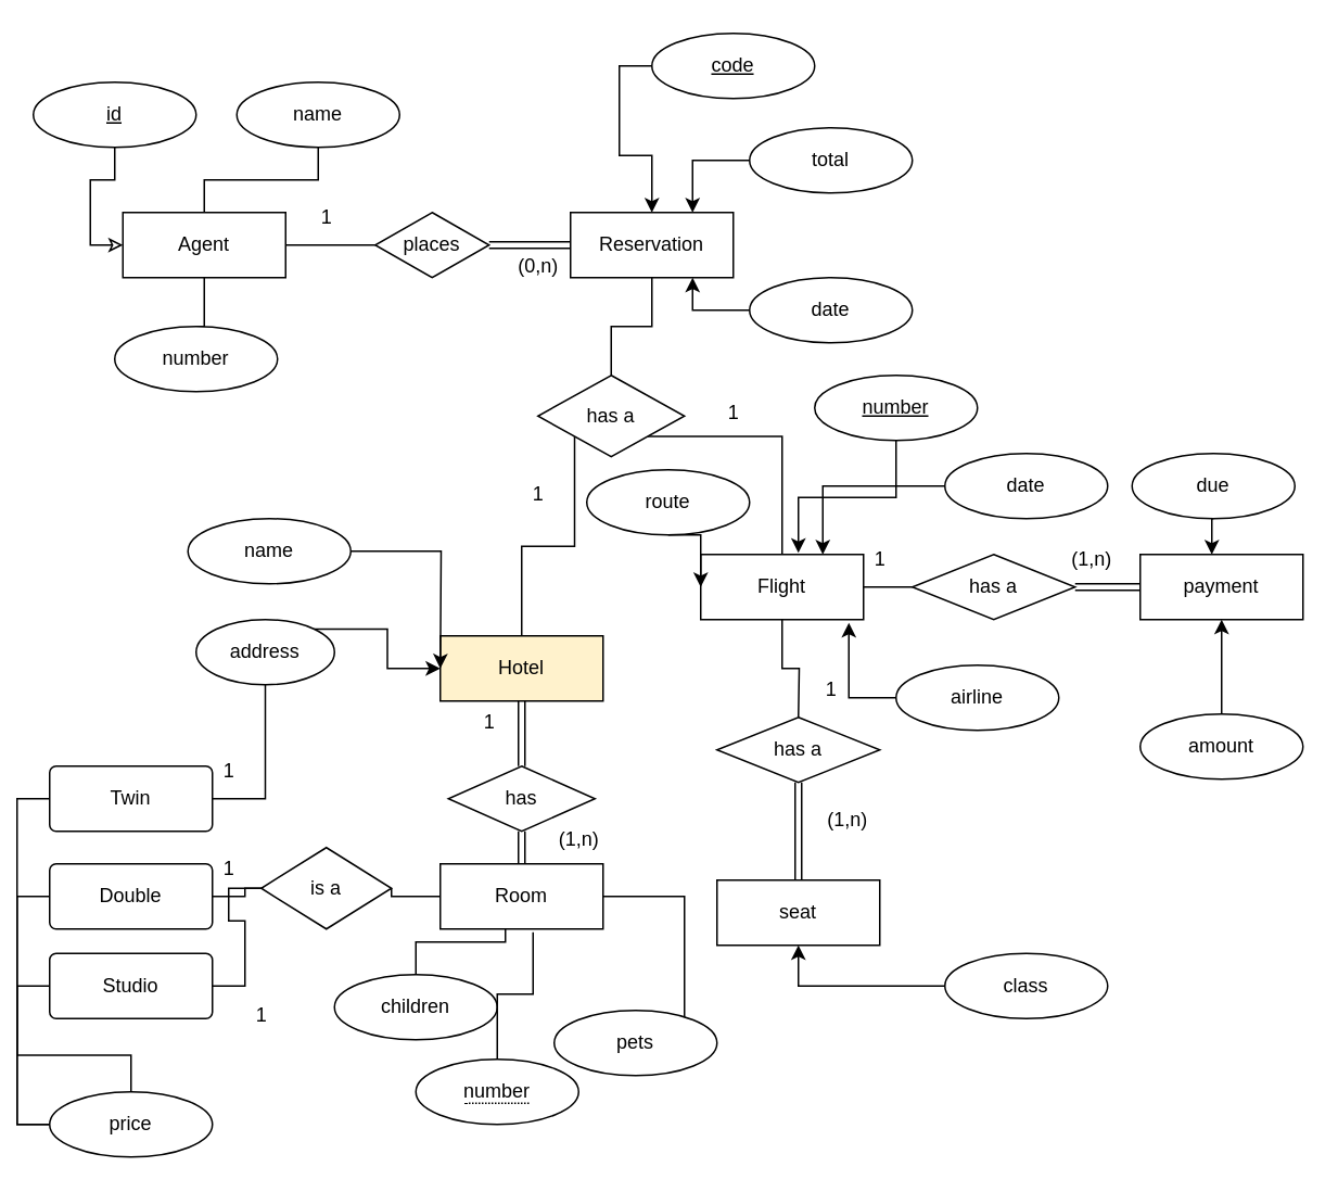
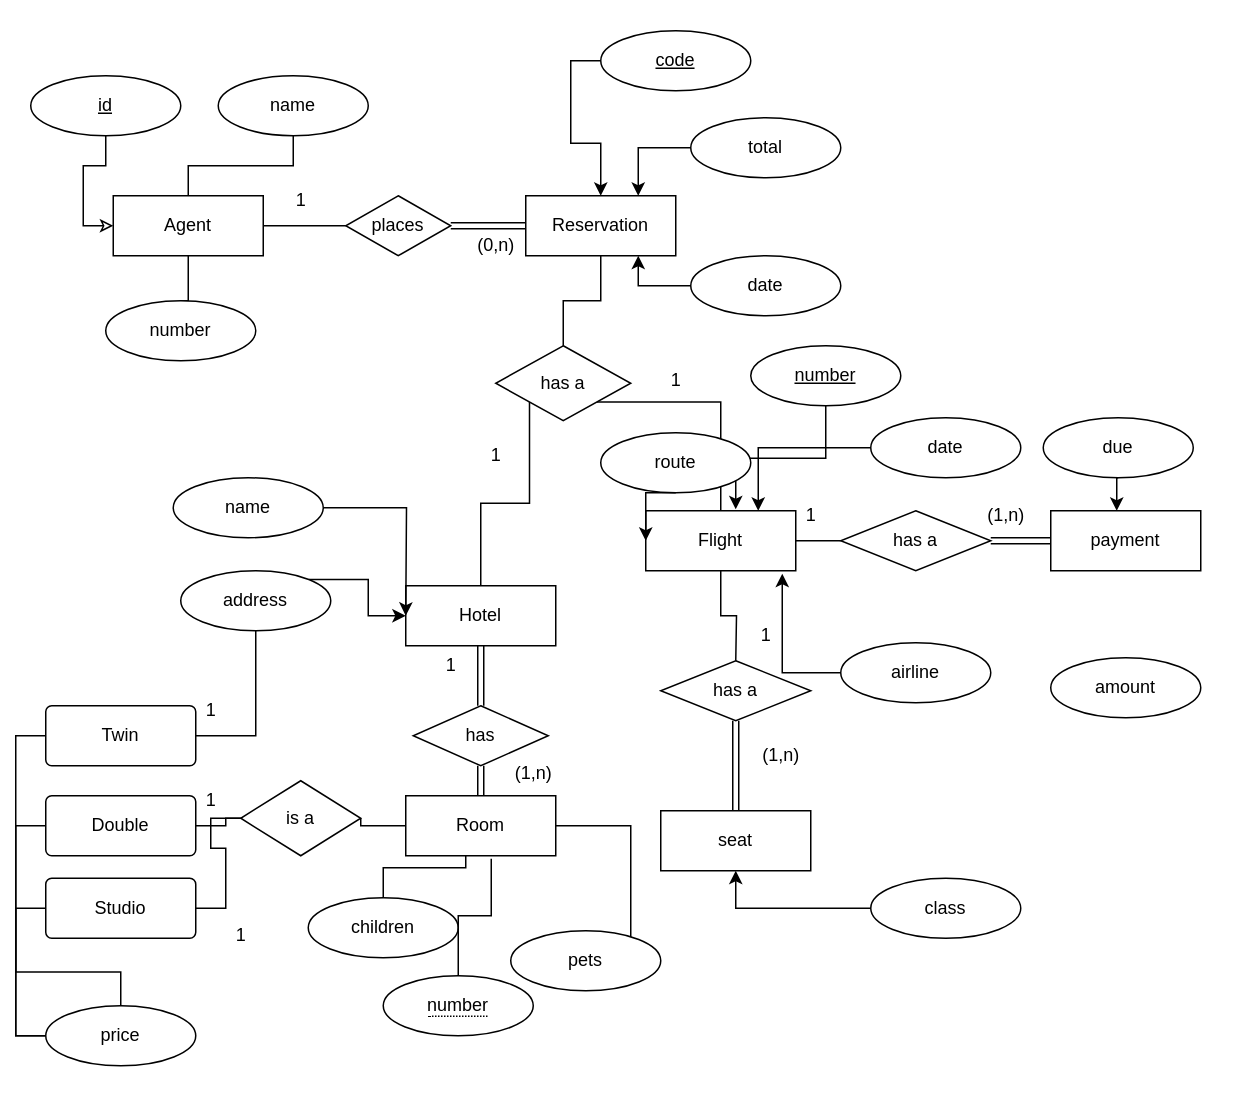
  <mxCell id="0" />
  <mxCell id="1" parent="0" />
  <mxCell id="2" style="edgeStyle=orthogonalEdgeStyle;rounded=0;orthogonalLoop=1;jettySize=auto;html=1;exitX=0.5;exitY=1;exitDx=0;exitDy=0;endArrow=none;endFill=0;" edge="1" parent="1" source="4"><mxGeometry relative="1" as="geometry"><mxPoint x="490" y="440" as="targetPoint" /></mxGeometry></mxCell>
  <mxCell id="3" style="edgeStyle=orthogonalEdgeStyle;rounded=0;orthogonalLoop=1;jettySize=auto;html=1;exitX=1;exitY=0.5;exitDx=0;exitDy=0;entryX=0;entryY=0.5;entryDx=0;entryDy=0;endArrow=none;endFill=0;" edge="1" parent="1" source="4" target="46"><mxGeometry relative="1" as="geometry" /></mxCell>
  <mxCell id="4" value="Flight" style="whiteSpace=wrap;html=1;align=center;" vertex="1" parent="1"><mxGeometry x="430" y="340" width="100" height="40" as="geometry" /></mxCell>
  <mxCell id="5" value="" style="edgeStyle=orthogonalEdgeStyle;rounded=0;orthogonalLoop=1;jettySize=auto;html=1;shape=link;" edge="1" parent="1" source="6" target="24"><mxGeometry relative="1" as="geometry" /></mxCell>
- <mxCell id="6" value="Hotel" style="whiteSpace=wrap;html=1;align=center;fillColor=#fff2cc;" vertex="1" parent="1"><mxGeometry x="270" y="390" width="100" height="40" as="geometry" /></mxCell>
+ <mxCell id="6" value="Hotel" style="whiteSpace=wrap;html=1;align=center;" vertex="1" parent="1"><mxGeometry x="270" y="390" width="100" height="40" as="geometry" /></mxCell>
  <mxCell id="7" style="edgeStyle=orthogonalEdgeStyle;rounded=0;orthogonalLoop=1;jettySize=auto;html=1;exitX=0.5;exitY=1;exitDx=0;exitDy=0;entryX=0.5;entryY=0;entryDx=0;entryDy=0;endArrow=none;endFill=0;" edge="1" parent="1" source="8" target="36"><mxGeometry relative="1" as="geometry" /></mxCell>
  <mxCell id="8" value="Reservation" style="whiteSpace=wrap;html=1;align=center;" vertex="1" parent="1"><mxGeometry x="350" y="130" width="100" height="40" as="geometry" /></mxCell>
  <mxCell id="9" style="edgeStyle=orthogonalEdgeStyle;rounded=0;orthogonalLoop=1;jettySize=auto;html=1;exitX=1;exitY=0.5;exitDx=0;exitDy=0;entryX=0;entryY=0.5;entryDx=0;entryDy=0;endArrow=none;endFill=0;" edge="1" parent="1" source="10" target="31"><mxGeometry relative="1" as="geometry" /></mxCell>
  <mxCell id="10" value="Agent" style="whiteSpace=wrap;html=1;align=center;" vertex="1" parent="1"><mxGeometry x="75" y="130" width="100" height="40" as="geometry" /></mxCell>
  <mxCell id="11" style="edgeStyle=orthogonalEdgeStyle;rounded=0;orthogonalLoop=1;jettySize=auto;html=1;exitX=0;exitY=0.5;exitDx=0;exitDy=0;entryX=1;entryY=0.5;entryDx=0;entryDy=0;endArrow=none;endFill=0;" edge="1" parent="1" source="12" target="22"><mxGeometry relative="1" as="geometry" /></mxCell>
  <mxCell id="12" value="Room" style="whiteSpace=wrap;html=1;align=center;" vertex="1" parent="1"><mxGeometry x="270" y="530" width="100" height="40" as="geometry" /></mxCell>
  <mxCell id="13" style="edgeStyle=orthogonalEdgeStyle;rounded=0;orthogonalLoop=1;jettySize=auto;html=1;exitX=1;exitY=0.5;exitDx=0;exitDy=0;endArrow=none;endFill=0;" edge="1" parent="1" source="15" target="65"><mxGeometry relative="1" as="geometry" /></mxCell>
  <mxCell id="14" style="edgeStyle=orthogonalEdgeStyle;rounded=0;orthogonalLoop=1;jettySize=auto;html=1;exitX=0;exitY=0.5;exitDx=0;exitDy=0;entryX=0;entryY=0.5;entryDx=0;entryDy=0;endArrow=none;endFill=0;" edge="1" parent="1" source="15" target="55"><mxGeometry relative="1" as="geometry" /></mxCell>
  <mxCell id="15" value="Twin" style="rounded=1;arcSize=10;whiteSpace=wrap;html=1;align=center;" vertex="1" parent="1"><mxGeometry x="30" y="470" width="100" height="40" as="geometry" /></mxCell>
  <mxCell id="16" style="edgeStyle=orthogonalEdgeStyle;rounded=0;orthogonalLoop=1;jettySize=auto;html=1;exitX=1;exitY=0.5;exitDx=0;exitDy=0;endArrow=none;endFill=0;" edge="1" parent="1" source="18" target="22"><mxGeometry relative="1" as="geometry" /></mxCell>
  <mxCell id="17" style="edgeStyle=orthogonalEdgeStyle;rounded=0;orthogonalLoop=1;jettySize=auto;html=1;exitX=0;exitY=0.5;exitDx=0;exitDy=0;entryX=0;entryY=0.5;entryDx=0;entryDy=0;endArrow=none;endFill=0;" edge="1" parent="1" source="18" target="55"><mxGeometry relative="1" as="geometry" /></mxCell>
  <mxCell id="18" value="Double" style="rounded=1;arcSize=10;whiteSpace=wrap;html=1;align=center;" vertex="1" parent="1"><mxGeometry x="30" y="530" width="100" height="40" as="geometry" /></mxCell>
  <mxCell id="19" style="edgeStyle=orthogonalEdgeStyle;rounded=0;orthogonalLoop=1;jettySize=auto;html=1;exitX=1;exitY=0.5;exitDx=0;exitDy=0;entryX=0;entryY=0.5;entryDx=0;entryDy=0;endArrow=none;endFill=0;" edge="1" parent="1" source="21" target="22"><mxGeometry relative="1" as="geometry" /></mxCell>
  <mxCell id="20" style="edgeStyle=orthogonalEdgeStyle;rounded=0;orthogonalLoop=1;jettySize=auto;html=1;exitX=0;exitY=0.5;exitDx=0;exitDy=0;entryX=0.5;entryY=0;entryDx=0;entryDy=0;endArrow=none;endFill=0;" edge="1" parent="1" source="21" target="55"><mxGeometry relative="1" as="geometry" /></mxCell>
  <mxCell id="21" value="Studio" style="rounded=1;arcSize=10;whiteSpace=wrap;html=1;align=center;" vertex="1" parent="1"><mxGeometry x="30" y="585" width="100" height="40" as="geometry" /></mxCell>
  <mxCell id="22" value="is a" style="shape=rhombus;perimeter=rhombusPerimeter;whiteSpace=wrap;html=1;align=center;" vertex="1" parent="1"><mxGeometry x="160" y="520" width="80" height="50" as="geometry" /></mxCell>
  <mxCell id="23" style="edgeStyle=orthogonalEdgeStyle;rounded=0;orthogonalLoop=1;jettySize=auto;html=1;exitX=0.5;exitY=1;exitDx=0;exitDy=0;entryX=0.5;entryY=0;entryDx=0;entryDy=0;shape=link;" edge="1" parent="1" source="24" target="12"><mxGeometry relative="1" as="geometry" /></mxCell>
  <mxCell id="24" value="has" style="shape=rhombus;perimeter=rhombusPerimeter;whiteSpace=wrap;html=1;align=center;" vertex="1" parent="1"><mxGeometry x="275" y="470" width="90" height="40" as="geometry" /></mxCell>
  <mxCell id="25" value="1" style="text;html=1;align=center;verticalAlign=middle;resizable=0;points=[];autosize=1;strokeColor=none;fillColor=none;" vertex="1" parent="1"><mxGeometry x="285" y="428" width="30" height="30" as="geometry" /></mxCell>
  <mxCell id="26" value="(1,n)" style="text;html=1;align=center;verticalAlign=middle;resizable=0;points=[];autosize=1;strokeColor=none;fillColor=none;" vertex="1" parent="1"><mxGeometry x="330" y="500" width="50" height="30" as="geometry" /></mxCell>
  <mxCell id="27" value="1" style="text;html=1;align=center;verticalAlign=middle;resizable=0;points=[];autosize=1;strokeColor=none;fillColor=none;" vertex="1" parent="1"><mxGeometry x="125" y="458" width="30" height="30" as="geometry" /></mxCell>
  <mxCell id="28" value="1" style="text;html=1;align=center;verticalAlign=middle;resizable=0;points=[];autosize=1;strokeColor=none;fillColor=none;" vertex="1" parent="1"><mxGeometry x="145" y="608" width="30" height="30" as="geometry" /></mxCell>
  <mxCell id="29" value="1" style="text;html=1;align=center;verticalAlign=middle;resizable=0;points=[];autosize=1;strokeColor=none;fillColor=none;" vertex="1" parent="1"><mxGeometry x="125" y="518" width="30" height="30" as="geometry" /></mxCell>
  <mxCell id="30" style="edgeStyle=orthogonalEdgeStyle;rounded=0;orthogonalLoop=1;jettySize=auto;html=1;exitX=1;exitY=0.5;exitDx=0;exitDy=0;entryX=0;entryY=0.5;entryDx=0;entryDy=0;shape=link;" edge="1" parent="1" source="31" target="8"><mxGeometry relative="1" as="geometry" /></mxCell>
  <mxCell id="31" value="places" style="shape=rhombus;perimeter=rhombusPerimeter;whiteSpace=wrap;html=1;align=center;" vertex="1" parent="1"><mxGeometry x="230" y="130" width="70" height="40" as="geometry" /></mxCell>
  <mxCell id="32" value="1" style="text;html=1;align=center;verticalAlign=middle;resizable=0;points=[];autosize=1;strokeColor=none;fillColor=none;" vertex="1" parent="1"><mxGeometry x="185" y="118" width="30" height="30" as="geometry" /></mxCell>
  <mxCell id="33" value="(0,n)" style="text;html=1;align=center;verticalAlign=middle;resizable=0;points=[];autosize=1;strokeColor=none;fillColor=none;" vertex="1" parent="1"><mxGeometry x="305" y="148" width="50" height="30" as="geometry" /></mxCell>
  <mxCell id="34" style="edgeStyle=orthogonalEdgeStyle;rounded=0;orthogonalLoop=1;jettySize=auto;html=1;exitX=0;exitY=1;exitDx=0;exitDy=0;entryX=0.5;entryY=0;entryDx=0;entryDy=0;endArrow=none;endFill=0;" edge="1" parent="1" source="36" target="6"><mxGeometry relative="1" as="geometry" /></mxCell>
  <mxCell id="35" style="edgeStyle=orthogonalEdgeStyle;rounded=0;orthogonalLoop=1;jettySize=auto;html=1;exitX=1;exitY=1;exitDx=0;exitDy=0;entryX=0.5;entryY=0;entryDx=0;entryDy=0;endArrow=none;endFill=0;" edge="1" parent="1" source="36" target="4"><mxGeometry relative="1" as="geometry" /></mxCell>
  <mxCell id="36" value="has a" style="shape=rhombus;perimeter=rhombusPerimeter;whiteSpace=wrap;html=1;align=center;" vertex="1" parent="1"><mxGeometry x="330" y="230" width="90" height="50" as="geometry" /></mxCell>
  <mxCell id="37" style="edgeStyle=orthogonalEdgeStyle;rounded=0;orthogonalLoop=1;jettySize=auto;html=1;exitX=0.5;exitY=1;exitDx=0;exitDy=0;endArrow=none;endFill=0;shape=link;" edge="1" parent="1" source="38" target="39"><mxGeometry relative="1" as="geometry"><mxPoint x="490" y="520" as="targetPoint" /></mxGeometry></mxCell>
  <mxCell id="38" value="has a" style="shape=rhombus;perimeter=rhombusPerimeter;whiteSpace=wrap;html=1;align=center;" vertex="1" parent="1"><mxGeometry x="440" y="440" width="100" height="40" as="geometry" /></mxCell>
  <mxCell id="39" value="seat" style="whiteSpace=wrap;html=1;align=center;" vertex="1" parent="1"><mxGeometry x="440" y="540" width="100" height="40" as="geometry" /></mxCell>
  <mxCell id="40" value="1" style="text;html=1;align=center;verticalAlign=middle;resizable=0;points=[];autosize=1;strokeColor=none;fillColor=none;" vertex="1" parent="1"><mxGeometry x="315" y="288" width="30" height="30" as="geometry" /></mxCell>
  <mxCell id="41" value="1" style="text;html=1;align=center;verticalAlign=middle;resizable=0;points=[];autosize=1;strokeColor=none;fillColor=none;" vertex="1" parent="1"><mxGeometry x="435" y="238" width="30" height="30" as="geometry" /></mxCell>
  <mxCell id="42" value="(1,n)" style="text;html=1;align=center;verticalAlign=middle;resizable=0;points=[];autosize=1;strokeColor=none;fillColor=none;" vertex="1" parent="1"><mxGeometry x="495" y="488" width="50" height="30" as="geometry" /></mxCell>
  <mxCell id="43" value="1" style="text;html=1;align=center;verticalAlign=middle;resizable=0;points=[];autosize=1;strokeColor=none;fillColor=none;" vertex="1" parent="1"><mxGeometry x="495" y="408" width="30" height="30" as="geometry" /></mxCell>
  <mxCell id="44" value="payment" style="whiteSpace=wrap;html=1;align=center;" vertex="1" parent="1"><mxGeometry x="700" y="340" width="100" height="40" as="geometry" /></mxCell>
  <mxCell id="45" style="edgeStyle=orthogonalEdgeStyle;rounded=0;orthogonalLoop=1;jettySize=auto;html=1;exitX=1;exitY=0.5;exitDx=0;exitDy=0;entryX=0;entryY=0.5;entryDx=0;entryDy=0;shape=link;" edge="1" parent="1" source="46" target="44"><mxGeometry relative="1" as="geometry" /></mxCell>
  <mxCell id="46" value="has a" style="shape=rhombus;perimeter=rhombusPerimeter;whiteSpace=wrap;html=1;align=center;" vertex="1" parent="1"><mxGeometry x="560" y="340" width="100" height="40" as="geometry" /></mxCell>
  <mxCell id="47" value="1" style="text;html=1;align=center;verticalAlign=middle;resizable=0;points=[];autosize=1;strokeColor=none;fillColor=none;" vertex="1" parent="1"><mxGeometry x="525" y="328" width="30" height="30" as="geometry" /></mxCell>
  <mxCell id="48" value="(1,n)" style="text;html=1;align=center;verticalAlign=middle;resizable=0;points=[];autosize=1;strokeColor=none;fillColor=none;" vertex="1" parent="1"><mxGeometry x="645" y="328" width="50" height="30" as="geometry" /></mxCell>
  <mxCell id="49" style="edgeStyle=orthogonalEdgeStyle;rounded=0;orthogonalLoop=1;jettySize=auto;html=1;exitX=0.5;exitY=1;exitDx=0;exitDy=0;entryX=0;entryY=0.5;entryDx=0;entryDy=0;endArrow=classic;endFill=0;" edge="1" parent="1" source="50" target="10"><mxGeometry relative="1" as="geometry" /></mxCell>
  <mxCell id="50" value="id" style="ellipse;whiteSpace=wrap;html=1;align=center;fontStyle=4;" vertex="1" parent="1"><mxGeometry x="20" y="50" width="100" height="40" as="geometry" /></mxCell>
  <mxCell id="51" style="edgeStyle=orthogonalEdgeStyle;rounded=0;orthogonalLoop=1;jettySize=auto;html=1;exitX=0.5;exitY=1;exitDx=0;exitDy=0;entryX=0.5;entryY=0;entryDx=0;entryDy=0;endArrow=none;endFill=0;" edge="1" parent="1" source="52" target="10"><mxGeometry relative="1" as="geometry" /></mxCell>
  <mxCell id="52" value="name" style="ellipse;whiteSpace=wrap;html=1;align=center;" vertex="1" parent="1"><mxGeometry x="145" y="50" width="100" height="40" as="geometry" /></mxCell>
  <mxCell id="53" style="edgeStyle=orthogonalEdgeStyle;rounded=0;orthogonalLoop=1;jettySize=auto;html=1;exitX=0.5;exitY=0;exitDx=0;exitDy=0;entryX=0.5;entryY=1;entryDx=0;entryDy=0;endArrow=none;endFill=0;" edge="1" parent="1" source="54" target="10"><mxGeometry relative="1" as="geometry" /></mxCell>
  <mxCell id="54" value="number" style="ellipse;whiteSpace=wrap;html=1;align=center;" vertex="1" parent="1"><mxGeometry x="70" y="200" width="100" height="40" as="geometry" /></mxCell>
  <mxCell id="55" value="price" style="ellipse;whiteSpace=wrap;html=1;align=center;" vertex="1" parent="1"><mxGeometry x="30" y="670" width="100" height="40" as="geometry" /></mxCell>
  <mxCell id="56" style="edgeStyle=orthogonalEdgeStyle;rounded=0;orthogonalLoop=1;jettySize=auto;html=1;exitX=0.5;exitY=0;exitDx=0;exitDy=0;entryX=0.4;entryY=1;entryDx=0;entryDy=0;entryPerimeter=0;endArrow=none;endFill=0;" edge="1" parent="1" source="57" target="12"><mxGeometry relative="1" as="geometry" /></mxCell>
  <mxCell id="57" value="children" style="ellipse;whiteSpace=wrap;html=1;align=center;" vertex="1" parent="1"><mxGeometry x="205" y="598" width="100" height="40" as="geometry" /></mxCell>
  <mxCell id="58" style="edgeStyle=orthogonalEdgeStyle;rounded=0;orthogonalLoop=1;jettySize=auto;html=1;exitX=0.5;exitY=0;exitDx=0;exitDy=0;entryX=0.57;entryY=1.05;entryDx=0;entryDy=0;entryPerimeter=0;endArrow=none;endFill=0;" edge="1" parent="1" source="59" target="12"><mxGeometry relative="1" as="geometry"><mxPoint x="278" y="702" as="targetPoint" /></mxGeometry></mxCell>
  <mxCell id="59" value="&lt;span style=&quot;border-bottom: 1px dotted&quot;&gt;number&lt;/span&gt;" style="ellipse;whiteSpace=wrap;html=1;align=center;" vertex="1" parent="1"><mxGeometry x="255" y="650" width="100" height="40" as="geometry" /></mxCell>
  <mxCell id="60" style="edgeStyle=orthogonalEdgeStyle;rounded=0;orthogonalLoop=1;jettySize=auto;html=1;exitX=1;exitY=0.5;exitDx=0;exitDy=0;entryX=1;entryY=0.5;entryDx=0;entryDy=0;endArrow=none;endFill=0;" edge="1" parent="1" source="61" target="12"><mxGeometry relative="1" as="geometry"><Array as="points"><mxPoint x="420" y="550" /></Array></mxGeometry></mxCell>
  <mxCell id="61" value="pets" style="ellipse;whiteSpace=wrap;html=1;align=center;" vertex="1" parent="1"><mxGeometry x="340" y="620" width="100" height="40" as="geometry" /></mxCell>
  <mxCell id="62" style="edgeStyle=orthogonalEdgeStyle;rounded=0;orthogonalLoop=1;jettySize=auto;html=1;exitX=1;exitY=0.5;exitDx=0;exitDy=0;" edge="1" parent="1" source="63"><mxGeometry relative="1" as="geometry"><mxPoint x="270" y="410" as="targetPoint" /></mxGeometry></mxCell>
  <mxCell id="63" value="name" style="ellipse;whiteSpace=wrap;html=1;align=center;" vertex="1" parent="1"><mxGeometry x="115" y="318" width="100" height="40" as="geometry" /></mxCell>
  <mxCell id="64" style="edgeStyle=orthogonalEdgeStyle;rounded=0;orthogonalLoop=1;jettySize=auto;html=1;exitX=1;exitY=0;exitDx=0;exitDy=0;entryX=0;entryY=0.5;entryDx=0;entryDy=0;" edge="1" parent="1" source="65" target="6"><mxGeometry relative="1" as="geometry" /></mxCell>
- <mxCell id="65" value="address" style="ellipse;whiteSpace=wrap;html=1;align=center;" vertex="1" parent="1"><mxGeometry x="120" y="380" width="85" height="40" as="geometry" /></mxCell>
+ <mxCell id="65" value="address" style="ellipse;whiteSpace=wrap;html=1;align=center;" vertex="1" parent="1"><mxGeometry x="120" y="380" width="100" height="40" as="geometry" /></mxCell>
  <mxCell id="66" style="edgeStyle=orthogonalEdgeStyle;rounded=0;orthogonalLoop=1;jettySize=auto;html=1;exitX=0;exitY=0.5;exitDx=0;exitDy=0;entryX=0.5;entryY=1;entryDx=0;entryDy=0;" edge="1" parent="1" source="67" target="39"><mxGeometry relative="1" as="geometry" /></mxCell>
  <mxCell id="67" value="class" style="ellipse;whiteSpace=wrap;html=1;align=center;" vertex="1" parent="1"><mxGeometry x="580" y="585" width="100" height="40" as="geometry" /></mxCell>
  <mxCell id="68" style="edgeStyle=orthogonalEdgeStyle;rounded=0;orthogonalLoop=1;jettySize=auto;html=1;exitX=0;exitY=0.5;exitDx=0;exitDy=0;entryX=0.5;entryY=0;entryDx=0;entryDy=0;" edge="1" parent="1" source="69" target="8"><mxGeometry relative="1" as="geometry" /></mxCell>
  <mxCell id="69" value="code" style="ellipse;whiteSpace=wrap;html=1;align=center;fontStyle=4;" vertex="1" parent="1"><mxGeometry x="400" y="20" width="100" height="40" as="geometry" /></mxCell>
  <mxCell id="70" style="edgeStyle=orthogonalEdgeStyle;rounded=0;orthogonalLoop=1;jettySize=auto;html=1;exitX=0;exitY=0.5;exitDx=0;exitDy=0;entryX=0.75;entryY=0;entryDx=0;entryDy=0;" edge="1" parent="1" source="71" target="8"><mxGeometry relative="1" as="geometry" /></mxCell>
  <mxCell id="71" value="total" style="ellipse;whiteSpace=wrap;html=1;align=center;" vertex="1" parent="1"><mxGeometry x="460" y="78" width="100" height="40" as="geometry" /></mxCell>
  <mxCell id="72" style="edgeStyle=orthogonalEdgeStyle;rounded=0;orthogonalLoop=1;jettySize=auto;html=1;exitX=0;exitY=0.5;exitDx=0;exitDy=0;entryX=0.75;entryY=1;entryDx=0;entryDy=0;" edge="1" parent="1" source="73" target="8"><mxGeometry relative="1" as="geometry" /></mxCell>
  <mxCell id="73" value="date" style="ellipse;whiteSpace=wrap;html=1;align=center;" vertex="1" parent="1"><mxGeometry x="460" y="170" width="100" height="40" as="geometry" /></mxCell>
  <mxCell id="74" style="edgeStyle=orthogonalEdgeStyle;rounded=0;orthogonalLoop=1;jettySize=auto;html=1;exitX=0.5;exitY=1;exitDx=0;exitDy=0;entryX=0.6;entryY=-0.025;entryDx=0;entryDy=0;entryPerimeter=0;" edge="1" parent="1" source="75" target="4"><mxGeometry relative="1" as="geometry" /></mxCell>
  <mxCell id="75" value="number" style="ellipse;whiteSpace=wrap;html=1;align=center;fontStyle=4;" vertex="1" parent="1"><mxGeometry x="500" y="230" width="100" height="40" as="geometry" /></mxCell>
  <mxCell id="76" style="edgeStyle=orthogonalEdgeStyle;rounded=0;orthogonalLoop=1;jettySize=auto;html=1;exitX=0;exitY=0.5;exitDx=0;exitDy=0;entryX=0.75;entryY=0;entryDx=0;entryDy=0;" edge="1" parent="1" source="77" target="4"><mxGeometry relative="1" as="geometry" /></mxCell>
  <mxCell id="77" value="date" style="ellipse;whiteSpace=wrap;html=1;align=center;" vertex="1" parent="1"><mxGeometry x="580" y="278" width="100" height="40" as="geometry" /></mxCell>
  <mxCell id="78" style="edgeStyle=orthogonalEdgeStyle;rounded=0;orthogonalLoop=1;jettySize=auto;html=1;exitX=0;exitY=0.5;exitDx=0;exitDy=0;entryX=0.91;entryY=1.05;entryDx=0;entryDy=0;entryPerimeter=0;" edge="1" parent="1" source="79" target="4"><mxGeometry relative="1" as="geometry" /></mxCell>
- <mxCell id="79" value="airline" style="ellipse;whiteSpace=wrap;html=1;align=center;" vertex="1" parent="1"><mxGeometry x="550" y="408" width="100" height="40" as="geometry" /></mxCell>
+ <mxCell id="79" value="airline" style="ellipse;whiteSpace=wrap;html=1;align=center;" vertex="1" parent="1"><mxGeometry x="560" y="428" width="100" height="40" as="geometry" /></mxCell>
  <mxCell id="80" style="edgeStyle=orthogonalEdgeStyle;rounded=0;orthogonalLoop=1;jettySize=auto;html=1;exitX=0.5;exitY=1;exitDx=0;exitDy=0;entryX=0;entryY=0.5;entryDx=0;entryDy=0;" edge="1" parent="1" source="81" target="4"><mxGeometry relative="1" as="geometry" /></mxCell>
- <mxCell id="81" value="route" style="ellipse;whiteSpace=wrap;html=1;align=center;" vertex="1" parent="1"><mxGeometry x="360" y="288" width="100" height="40" as="geometry" /></mxCell>
+ <mxCell id="81" value="route" style="ellipse;whiteSpace=wrap;html=1;align=center;" vertex="1" parent="1"><mxGeometry x="400" y="288" width="100" height="40" as="geometry" /></mxCell>
  <mxCell id="82" style="edgeStyle=orthogonalEdgeStyle;rounded=0;orthogonalLoop=1;jettySize=auto;html=1;exitX=0.5;exitY=1;exitDx=0;exitDy=0;entryX=0.44;entryY=0;entryDx=0;entryDy=0;entryPerimeter=0;" edge="1" parent="1" source="83" target="44"><mxGeometry relative="1" as="geometry" /></mxCell>
  <mxCell id="83" value="due" style="ellipse;whiteSpace=wrap;html=1;align=center;" vertex="1" parent="1"><mxGeometry x="695" y="278" width="100" height="40" as="geometry" /></mxCell>
- <mxCell id="84" style="edgeStyle=orthogonalEdgeStyle;rounded=0;orthogonalLoop=1;jettySize=auto;html=1;exitX=0.5;exitY=0;exitDx=0;exitDy=0;entryX=0.5;entryY=1;entryDx=0;entryDy=0;" edge="1" parent="1" source="85" target="44"><mxGeometry relative="1" as="geometry" /></mxCell>
  <mxCell id="85" value="amount" style="ellipse;whiteSpace=wrap;html=1;align=center;" vertex="1" parent="1"><mxGeometry x="700" y="438" width="100" height="40" as="geometry" /></mxCell>
